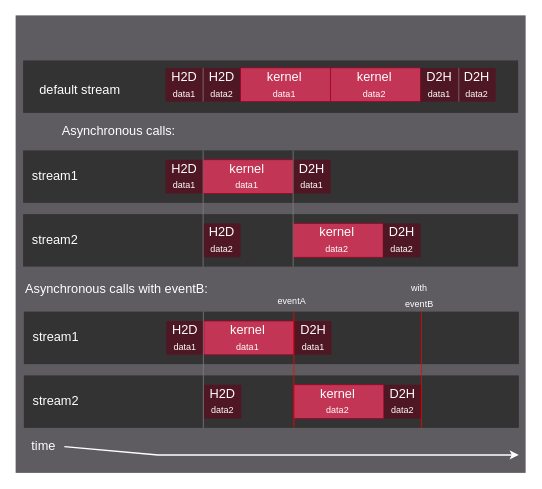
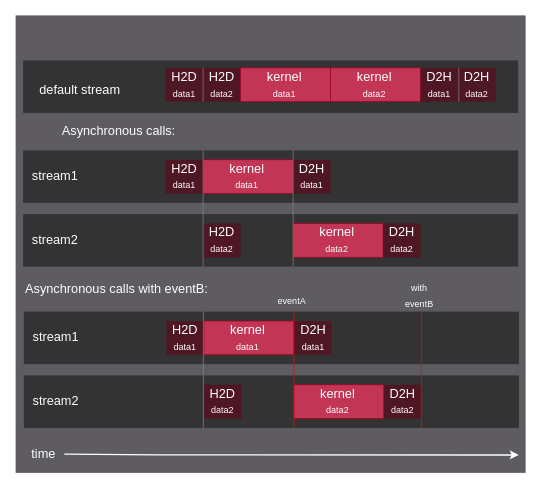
  <mxCell id="0" />
  <mxCell id="1" parent="0" />
  <mxCell id="2" value="" style="rounded=0;whiteSpace=wrap;html=1;fillColor=#5E5B61;fontColor=#FFFFFF;strokeColor=none;spacing=0;" parent="1" vertex="1"><mxGeometry y="20" width="680" height="610" as="geometry" x="20" /></mxCell>
- <mxCell id="3" value="&lt;font face=&quot;Helvetica&quot;&gt;time&lt;/font&gt;" style="text;html=1;strokeColor=none;fillColor=none;align=center;verticalAlign=middle;whiteSpace=wrap;rounded=0;fontSize=17;fontColor=#FFFFFF;" parent="1" vertex="1"><mxGeometry x="30" y="580" width="55" height="30" as="geometry" /></mxCell>
+ <mxCell id="3" value="&lt;font face=&quot;Helvetica&quot;&gt;time&lt;/font&gt;" style="text;html=1;strokeColor=none;fillColor=none;align=center;verticalAlign=middle;whiteSpace=wrap;rounded=0;fontSize=17;fontColor=#FFFFFF;" parent="1" vertex="1"><mxGeometry x="30" y="590" width="55" height="30" as="geometry" /></mxCell>
  <mxCell id="4" value="" style="endArrow=classic;startArrow=none;html=1;rounded=0;strokeWidth=2;startFill=0;strokeColor=#FFFFFF;exitX=1;exitY=0.5;exitDx=0;exitDy=0;" parent="1" source="3" edge="1"><mxGeometry width="50" height="50" relative="1" as="geometry"><mxPoint x="530" y="350" as="sourcePoint" /><mxPoint x="691" y="606" as="targetPoint" /><Array as="points"><mxPoint x="210" y="606" /></Array></mxGeometry></mxCell>
  <mxCell id="5" value="" style="rounded=0;whiteSpace=wrap;html=1;fillColor=#333333;fontColor=#FFFFFF;strokeColor=none;" parent="1" vertex="1"><mxGeometry x="30" y="80" width="660" height="70" as="geometry" /></mxCell>
  <mxCell id="6" value="&lt;font face=&quot;Helvetica&quot;&gt;default stream&lt;/font&gt;" style="text;html=1;strokeColor=none;fillColor=none;align=left;verticalAlign=middle;whiteSpace=wrap;rounded=0;fontSize=17;fontColor=#FFFFFF;" parent="1" vertex="1"><mxGeometry x="50" y="105" width="121" height="30" as="geometry" /></mxCell>
  <mxCell id="7" value="" style="group" parent="1" vertex="1" connectable="0"><mxGeometry x="220" y="90" width="50" height="45" as="geometry" /></mxCell>
  <mxCell id="8" value="" style="rounded=0;whiteSpace=wrap;html=1;fillColor=#4f1623;fontColor=#FFFFFF;strokeColor=none;" parent="7" vertex="1"><mxGeometry width="50.0" height="45" as="geometry" /></mxCell>
  <mxCell id="9" value="&lt;div&gt;H2D&lt;br&gt;&lt;font style=&quot;font-size: 12px;&quot;&gt;data1&lt;/font&gt;&lt;/div&gt;" style="text;html=1;strokeColor=none;fillColor=none;align=center;verticalAlign=middle;whiteSpace=wrap;rounded=0;fontSize=17;fontColor=#FFFFFF;" parent="7" vertex="1"><mxGeometry x="0.896" y="8.75" width="48.211" height="27.5" as="geometry" /></mxCell>
  <mxCell id="10" value="" style="group" parent="1" vertex="1" connectable="0"><mxGeometry x="270" y="90" width="50" height="45" as="geometry" /></mxCell>
  <mxCell id="11" value="" style="rounded=0;whiteSpace=wrap;html=1;fillColor=#4f1623;fontColor=#FFFFFF;strokeColor=none;" parent="10" vertex="1"><mxGeometry width="50.0" height="45" as="geometry" /></mxCell>
  <mxCell id="12" value="&lt;div&gt;H2D&lt;br&gt;&lt;font style=&quot;font-size: 12px;&quot;&gt;data2&lt;/font&gt;&lt;/div&gt;" style="text;html=1;strokeColor=none;fillColor=none;align=center;verticalAlign=middle;whiteSpace=wrap;rounded=0;fontSize=17;fontColor=#FFFFFF;" parent="10" vertex="1"><mxGeometry x="0.896" y="8.75" width="48.211" height="27.5" as="geometry" /></mxCell>
  <mxCell id="13" value="" style="endArrow=none;html=1;rounded=0;fillColor=#eeeeee;strokeColor=#808080;entryX=0;entryY=1;entryDx=0;entryDy=0;exitX=0;exitY=0;exitDx=0;exitDy=0;" parent="10" source="11" target="11" edge="1"><mxGeometry width="50" height="50" relative="1" as="geometry"><mxPoint x="-0.69" y="260" as="sourcePoint" /><mxPoint x="-0.69" y="105" as="targetPoint" /></mxGeometry></mxCell>
  <mxCell id="14" value="" style="group" parent="1" vertex="1" connectable="0"><mxGeometry x="320" y="90" width="120" height="45" as="geometry" /></mxCell>
  <mxCell id="15" value="" style="rounded=0;whiteSpace=wrap;html=1;fillColor=#C23555;fontColor=#FFFFFF;strokeColor=#A20025;" parent="14" vertex="1"><mxGeometry width="120.0" height="45" as="geometry" /></mxCell>
  <mxCell id="16" value="&lt;div&gt;kernel&lt;br&gt;&lt;font style=&quot;font-size: 12px;&quot;&gt;data1&lt;/font&gt;&lt;/div&gt;" style="text;html=1;strokeColor=none;fillColor=none;align=center;verticalAlign=middle;whiteSpace=wrap;rounded=0;fontSize=17;fontColor=#FFFFFF;" parent="14" vertex="1"><mxGeometry x="4.485" y="7.5" width="109.146" height="30.0" as="geometry" /></mxCell>
  <mxCell id="17" value="" style="group" parent="1" vertex="1" connectable="0"><mxGeometry x="440" y="90" width="120" height="45" as="geometry" /></mxCell>
  <mxCell id="18" value="" style="rounded=0;whiteSpace=wrap;html=1;fillColor=#C23555;fontColor=#FFFFFF;strokeColor=#A20025;" parent="17" vertex="1"><mxGeometry width="120.0" height="45" as="geometry" /></mxCell>
  <mxCell id="19" value="&lt;div&gt;kernel&lt;br&gt;&lt;font style=&quot;font-size: 12px;&quot;&gt;data2&lt;/font&gt;&lt;/div&gt;" style="text;html=1;strokeColor=none;fillColor=none;align=center;verticalAlign=middle;whiteSpace=wrap;rounded=0;fontSize=17;fontColor=#FFFFFF;" parent="17" vertex="1"><mxGeometry x="4.485" y="7.5" width="109.146" height="30.0" as="geometry" /></mxCell>
  <mxCell id="20" value="" style="group" parent="1" vertex="1" connectable="0"><mxGeometry x="560" y="90" width="50" height="45" as="geometry" /></mxCell>
  <mxCell id="21" value="" style="rounded=0;whiteSpace=wrap;html=1;fillColor=#4f1623;fontColor=#FFFFFF;strokeColor=none;" parent="20" vertex="1"><mxGeometry width="50.0" height="45" as="geometry" /></mxCell>
  <mxCell id="22" value="&lt;div&gt;D2H&lt;br&gt;&lt;font style=&quot;font-size: 12px;&quot;&gt;data1&lt;/font&gt;&lt;/div&gt;" style="text;html=1;strokeColor=none;fillColor=none;align=center;verticalAlign=middle;whiteSpace=wrap;rounded=0;fontSize=17;fontColor=#FFFFFF;" parent="20" vertex="1"><mxGeometry x="0.896" y="8.75" width="48.211" height="27.5" as="geometry" /></mxCell>
  <mxCell id="23" value="" style="group" parent="1" vertex="1" connectable="0"><mxGeometry x="610" y="90" width="50" height="45" as="geometry" /></mxCell>
  <mxCell id="24" value="" style="rounded=0;whiteSpace=wrap;html=1;fillColor=#4f1623;fontColor=#FFFFFF;strokeColor=none;" parent="23" vertex="1"><mxGeometry width="50.0" height="45" as="geometry" /></mxCell>
  <mxCell id="25" value="&lt;div&gt;D2H&lt;br&gt;&lt;font style=&quot;font-size: 12px;&quot;&gt;data2&lt;/font&gt;&lt;/div&gt;" style="text;html=1;strokeColor=none;fillColor=none;align=center;verticalAlign=middle;whiteSpace=wrap;rounded=0;fontSize=17;fontColor=#FFFFFF;" parent="23" vertex="1"><mxGeometry x="0.896" y="8.75" width="48.211" height="27.5" as="geometry" /></mxCell>
  <mxCell id="26" value="" style="endArrow=none;html=1;rounded=0;fillColor=#eeeeee;strokeColor=#808080;entryX=0;entryY=1;entryDx=0;entryDy=0;exitX=0;exitY=0;exitDx=0;exitDy=0;" parent="23" edge="1"><mxGeometry width="50" height="50" relative="1" as="geometry"><mxPoint x="0.9" as="sourcePoint" /><mxPoint x="0.9" y="45" as="targetPoint" /></mxGeometry></mxCell>
  <mxCell id="27" value="" style="rounded=0;whiteSpace=wrap;html=1;fillColor=#333333;fontColor=#FFFFFF;strokeColor=none;" parent="1" vertex="1"><mxGeometry x="30" y="285" width="660" height="70" as="geometry" /></mxCell>
  <mxCell id="28" value="" style="group" parent="1" vertex="1" connectable="0"><mxGeometry x="270" y="297.5" width="50" height="45" as="geometry" /></mxCell>
  <mxCell id="29" value="" style="rounded=0;whiteSpace=wrap;html=1;fillColor=#4f1623;fontColor=#FFFFFF;strokeColor=none;" parent="28" vertex="1"><mxGeometry width="50.0" height="45" as="geometry" /></mxCell>
  <mxCell id="30" value="&lt;div&gt;H2D&lt;br&gt;&lt;font style=&quot;font-size: 12px;&quot;&gt;data2&lt;/font&gt;&lt;/div&gt;" style="text;html=1;strokeColor=none;fillColor=none;align=center;verticalAlign=middle;whiteSpace=wrap;rounded=0;fontSize=17;fontColor=#FFFFFF;" parent="28" vertex="1"><mxGeometry x="0.896" y="8.75" width="48.211" height="27.5" as="geometry" /></mxCell>
  <mxCell id="31" value="" style="group" parent="1" vertex="1" connectable="0"><mxGeometry x="390" y="297.5" width="120" height="45" as="geometry" /></mxCell>
  <mxCell id="32" value="" style="rounded=0;whiteSpace=wrap;html=1;fillColor=#C23555;fontColor=#FFFFFF;strokeColor=#A20025;" parent="31" vertex="1"><mxGeometry width="120.0" height="45" as="geometry" /></mxCell>
  <mxCell id="33" value="&lt;div&gt;kernel&lt;br&gt;&lt;font style=&quot;font-size: 12px;&quot;&gt;data2&lt;/font&gt;&lt;/div&gt;" style="text;html=1;strokeColor=none;fillColor=none;align=center;verticalAlign=middle;whiteSpace=wrap;rounded=0;fontSize=17;fontColor=#FFFFFF;" parent="31" vertex="1"><mxGeometry x="4.485" y="7.5" width="109.146" height="30.0" as="geometry" /></mxCell>
  <mxCell id="34" value="&lt;font face=&quot;Helvetica&quot;&gt;stream2&lt;/font&gt;" style="text;html=1;strokeColor=none;fillColor=none;align=left;verticalAlign=middle;whiteSpace=wrap;rounded=0;fontSize=17;fontColor=#FFFFFF;" parent="1" vertex="1"><mxGeometry x="40" y="305" width="120" height="30" as="geometry" /></mxCell>
  <mxCell id="35" value="" style="group" parent="1" vertex="1" connectable="0"><mxGeometry x="510" y="297.5" width="50" height="45" as="geometry" /></mxCell>
  <mxCell id="36" value="" style="rounded=0;whiteSpace=wrap;html=1;fillColor=#4f1623;fontColor=#FFFFFF;strokeColor=none;" parent="35" vertex="1"><mxGeometry width="50.0" height="45" as="geometry" /></mxCell>
  <mxCell id="37" value="&lt;div&gt;D2H&lt;br&gt;&lt;font style=&quot;font-size: 12px;&quot;&gt;data2&lt;/font&gt;&lt;/div&gt;" style="text;html=1;strokeColor=none;fillColor=none;align=center;verticalAlign=middle;whiteSpace=wrap;rounded=0;fontSize=17;fontColor=#FFFFFF;" parent="35" vertex="1"><mxGeometry x="0.896" y="8.75" width="48.211" height="27.5" as="geometry" /></mxCell>
  <mxCell id="38" value="" style="rounded=0;whiteSpace=wrap;html=1;fillColor=#333333;fontColor=#FFFFFF;strokeColor=none;" parent="1" vertex="1"><mxGeometry x="30" y="200" width="660" height="70" as="geometry" /></mxCell>
  <mxCell id="39" value="" style="group" parent="1" vertex="1" connectable="0"><mxGeometry x="220" y="212.5" width="50" height="45" as="geometry" /></mxCell>
  <mxCell id="40" value="" style="rounded=0;whiteSpace=wrap;html=1;fillColor=#4f1623;fontColor=#FFFFFF;strokeColor=none;" parent="39" vertex="1"><mxGeometry width="50.0" height="45" as="geometry" /></mxCell>
  <mxCell id="41" value="&lt;div&gt;H2D&lt;br&gt;&lt;font style=&quot;font-size: 12px;&quot;&gt;data1&lt;/font&gt;&lt;/div&gt;" style="text;html=1;strokeColor=none;fillColor=none;align=center;verticalAlign=middle;whiteSpace=wrap;rounded=0;fontSize=17;fontColor=#FFFFFF;" parent="39" vertex="1"><mxGeometry x="0.896" y="8.75" width="48.211" height="27.5" as="geometry" /></mxCell>
  <mxCell id="42" value="" style="group" parent="1" vertex="1" connectable="0"><mxGeometry x="270" y="212.5" width="120" height="45" as="geometry" /></mxCell>
  <mxCell id="43" value="" style="rounded=0;whiteSpace=wrap;html=1;fillColor=#C23555;fontColor=#FFFFFF;strokeColor=#A20025;" parent="42" vertex="1"><mxGeometry width="120.0" height="45" as="geometry" /></mxCell>
  <mxCell id="44" value="&lt;div&gt;kernel&lt;br&gt;&lt;font style=&quot;font-size: 12px;&quot;&gt;data1&lt;/font&gt;&lt;/div&gt;" style="text;html=1;strokeColor=none;fillColor=none;align=center;verticalAlign=middle;whiteSpace=wrap;rounded=0;fontSize=17;fontColor=#FFFFFF;" parent="42" vertex="1"><mxGeometry x="4.485" y="7.5" width="109.146" height="30.0" as="geometry" /></mxCell>
  <mxCell id="45" value="&lt;font face=&quot;Helvetica&quot;&gt;stream1&lt;/font&gt;" style="text;html=1;strokeColor=none;fillColor=none;align=left;verticalAlign=middle;whiteSpace=wrap;rounded=0;fontSize=17;fontColor=#FFFFFF;" parent="1" vertex="1"><mxGeometry x="40" y="220" width="120" height="30" as="geometry" /></mxCell>
  <mxCell id="46" value="" style="group" parent="1" vertex="1" connectable="0"><mxGeometry x="390" y="212.5" width="50" height="45" as="geometry" /></mxCell>
  <mxCell id="47" value="" style="rounded=0;whiteSpace=wrap;html=1;fillColor=#4f1623;fontColor=#FFFFFF;strokeColor=none;" parent="46" vertex="1"><mxGeometry width="50.0" height="45" as="geometry" /></mxCell>
  <mxCell id="48" value="&lt;div&gt;D2H&lt;br&gt;&lt;font style=&quot;font-size: 12px;&quot;&gt;data1&lt;/font&gt;&lt;/div&gt;" style="text;html=1;strokeColor=none;fillColor=none;align=center;verticalAlign=middle;whiteSpace=wrap;rounded=0;fontSize=17;fontColor=#FFFFFF;" parent="46" vertex="1"><mxGeometry x="0.896" y="8.75" width="48.211" height="27.5" as="geometry" /></mxCell>
  <mxCell id="49" value="" style="endArrow=none;html=1;rounded=0;fillColor=#eeeeee;strokeColor=#808080;entryX=0;entryY=0;entryDx=0;entryDy=0;exitX=0;exitY=1;exitDx=0;exitDy=0;" parent="1" edge="1"><mxGeometry width="50" height="50" relative="1" as="geometry"><mxPoint x="270" y="355" as="sourcePoint" /><mxPoint x="270" y="200" as="targetPoint" /></mxGeometry></mxCell>
  <mxCell id="50" value="" style="endArrow=none;html=1;rounded=0;fillColor=#eeeeee;strokeColor=#808080;entryX=0;entryY=0;entryDx=0;entryDy=0;exitX=0;exitY=1;exitDx=0;exitDy=0;" parent="1" edge="1"><mxGeometry width="50" height="50" relative="1" as="geometry"><mxPoint x="390" y="355" as="sourcePoint" /><mxPoint x="390" y="200" as="targetPoint" /></mxGeometry></mxCell>
  <mxCell id="51" value="&lt;font face=&quot;Helvetica&quot;&gt;Asynchronous calls:&lt;/font&gt;" style="text;html=1;strokeColor=none;fillColor=none;align=left;verticalAlign=middle;whiteSpace=wrap;rounded=0;fontSize=17;fontColor=#FFFFFF;" parent="1" vertex="1"><mxGeometry x="80" y="160" width="170" height="30" as="geometry" /></mxCell>
  <mxCell id="52" value="&lt;font face=&quot;Helvetica&quot;&gt;Asynchronous calls with eventB:&lt;br&gt;&lt;/font&gt;" style="text;html=1;strokeColor=none;fillColor=none;align=left;verticalAlign=middle;whiteSpace=wrap;rounded=0;fontSize=17;fontColor=#FFFFFF;" parent="1" vertex="1"><mxGeometry x="31" y="370" width="300" height="30" as="geometry" /></mxCell>
  <mxCell id="53" value="" style="rounded=0;whiteSpace=wrap;html=1;fillColor=#333333;fontColor=#FFFFFF;strokeColor=none;" parent="1" vertex="1"><mxGeometry x="31" y="500" width="660" height="70" as="geometry" /></mxCell>
  <mxCell id="54" value="" style="group" parent="1" vertex="1" connectable="0"><mxGeometry x="271" y="512.5" width="50" height="45" as="geometry" /></mxCell>
  <mxCell id="55" value="" style="rounded=0;whiteSpace=wrap;html=1;fillColor=#4f1623;fontColor=#FFFFFF;strokeColor=none;" parent="54" vertex="1"><mxGeometry width="50.0" height="45" as="geometry" /></mxCell>
  <mxCell id="56" value="&lt;div&gt;H2D&lt;br&gt;&lt;font style=&quot;font-size: 12px;&quot;&gt;data2&lt;/font&gt;&lt;/div&gt;" style="text;html=1;strokeColor=none;fillColor=none;align=center;verticalAlign=middle;whiteSpace=wrap;rounded=0;fontSize=17;fontColor=#FFFFFF;" parent="54" vertex="1"><mxGeometry x="0.896" y="8.75" width="48.211" height="27.5" as="geometry" /></mxCell>
  <mxCell id="57" value="" style="group" parent="1" vertex="1" connectable="0"><mxGeometry x="391" y="512.5" width="120" height="45" as="geometry" /></mxCell>
  <mxCell id="58" value="" style="rounded=0;whiteSpace=wrap;html=1;fillColor=#C23555;fontColor=#FFFFFF;strokeColor=#A20025;" parent="57" vertex="1"><mxGeometry width="120.0" height="45" as="geometry" /></mxCell>
  <mxCell id="59" value="&lt;div&gt;kernel&lt;br&gt;&lt;font style=&quot;font-size: 12px;&quot;&gt;data2&lt;/font&gt;&lt;/div&gt;" style="text;html=1;strokeColor=none;fillColor=none;align=center;verticalAlign=middle;whiteSpace=wrap;rounded=0;fontSize=17;fontColor=#FFFFFF;" parent="57" vertex="1"><mxGeometry x="4.485" y="7.5" width="109.146" height="30.0" as="geometry" /></mxCell>
  <mxCell id="60" value="&lt;font face=&quot;Helvetica&quot;&gt;stream2&lt;/font&gt;" style="text;html=1;strokeColor=none;fillColor=none;align=left;verticalAlign=middle;whiteSpace=wrap;rounded=0;fontSize=17;fontColor=#FFFFFF;" parent="1" vertex="1"><mxGeometry x="41" y="520" width="120" height="30" as="geometry" /></mxCell>
  <mxCell id="61" value="" style="rounded=0;whiteSpace=wrap;html=1;fillColor=#333333;fontColor=#FFFFFF;strokeColor=none;" parent="1" vertex="1"><mxGeometry x="31" y="415" width="660" height="70" as="geometry" /></mxCell>
  <mxCell id="62" value="" style="group" parent="1" vertex="1" connectable="0"><mxGeometry x="221" y="427.5" width="50" height="45" as="geometry" /></mxCell>
  <mxCell id="63" value="" style="rounded=0;whiteSpace=wrap;html=1;fillColor=#4f1623;fontColor=#FFFFFF;strokeColor=none;" parent="62" vertex="1"><mxGeometry width="50.0" height="45" as="geometry" /></mxCell>
  <mxCell id="64" value="&lt;div&gt;H2D&lt;br&gt;&lt;font style=&quot;font-size: 12px;&quot;&gt;data1&lt;/font&gt;&lt;/div&gt;" style="text;html=1;strokeColor=none;fillColor=none;align=center;verticalAlign=middle;whiteSpace=wrap;rounded=0;fontSize=17;fontColor=#FFFFFF;" parent="62" vertex="1"><mxGeometry x="0.896" y="8.75" width="48.211" height="27.5" as="geometry" /></mxCell>
  <mxCell id="65" value="" style="group" parent="1" vertex="1" connectable="0"><mxGeometry x="271" y="427.5" width="120" height="45" as="geometry" /></mxCell>
  <mxCell id="66" value="" style="rounded=0;whiteSpace=wrap;html=1;fillColor=#C23555;fontColor=#FFFFFF;strokeColor=#A20025;" parent="65" vertex="1"><mxGeometry width="120.0" height="45" as="geometry" /></mxCell>
  <mxCell id="67" value="&lt;div&gt;kernel&lt;br&gt;&lt;font style=&quot;font-size: 12px;&quot;&gt;data1&lt;/font&gt;&lt;/div&gt;" style="text;html=1;strokeColor=none;fillColor=none;align=center;verticalAlign=middle;whiteSpace=wrap;rounded=0;fontSize=17;fontColor=#FFFFFF;" parent="65" vertex="1"><mxGeometry x="4.485" y="7.5" width="109.146" height="30.0" as="geometry" /></mxCell>
  <mxCell id="68" value="&lt;font face=&quot;Helvetica&quot;&gt;stream1&lt;/font&gt;" style="text;html=1;strokeColor=none;fillColor=none;align=left;verticalAlign=middle;whiteSpace=wrap;rounded=0;fontSize=17;fontColor=#FFFFFF;" parent="1" vertex="1"><mxGeometry x="41" y="435" width="120" height="30" as="geometry" /></mxCell>
  <mxCell id="69" value="" style="group" parent="1" vertex="1" connectable="0"><mxGeometry x="511" y="512.5" width="50" height="45" as="geometry" /></mxCell>
  <mxCell id="70" value="" style="rounded=0;whiteSpace=wrap;html=1;fillColor=#4f1623;fontColor=#FFFFFF;strokeColor=none;" parent="69" vertex="1"><mxGeometry width="50.0" height="45" as="geometry" /></mxCell>
  <mxCell id="71" value="&lt;div&gt;D2H&lt;br&gt;&lt;font style=&quot;font-size: 12px;&quot;&gt;data2&lt;/font&gt;&lt;/div&gt;" style="text;html=1;strokeColor=none;fillColor=none;align=center;verticalAlign=middle;whiteSpace=wrap;rounded=0;fontSize=17;fontColor=#FFFFFF;" parent="69" vertex="1"><mxGeometry x="0.896" y="8.75" width="48.211" height="27.5" as="geometry" /></mxCell>
  <mxCell id="72" value="" style="endArrow=none;html=1;rounded=0;fillColor=#eeeeee;strokeColor=#808080;entryX=0;entryY=0;entryDx=0;entryDy=0;exitX=0;exitY=1;exitDx=0;exitDy=0;" parent="1" edge="1"><mxGeometry width="50" height="50" relative="1" as="geometry"><mxPoint x="270.31" y="570" as="sourcePoint" /><mxPoint x="270.31" y="415" as="targetPoint" /></mxGeometry></mxCell>
  <mxCell id="73" value="&lt;font style=&quot;font-size: 12px;&quot; face=&quot;Helvetica&quot;&gt;eventA&lt;/font&gt;" style="text;html=1;strokeColor=none;fillColor=none;align=center;verticalAlign=middle;whiteSpace=wrap;rounded=0;fontSize=17;fontColor=#FFFFFF;" parent="1" vertex="1"><mxGeometry x="361" y="385" width="55" height="30" as="geometry" /></mxCell>
  <mxCell id="74" value="" style="group" parent="1" vertex="1" connectable="0"><mxGeometry x="392" y="427.5" width="50" height="45" as="geometry" /></mxCell>
  <mxCell id="75" value="" style="rounded=0;whiteSpace=wrap;html=1;fillColor=#4f1623;fontColor=#FFFFFF;strokeColor=none;" parent="74" vertex="1"><mxGeometry x="-1" width="50.0" height="45" as="geometry" /></mxCell>
  <mxCell id="76" value="&lt;div&gt;D2H&lt;br&gt;&lt;font style=&quot;font-size: 12px;&quot;&gt;data1&lt;/font&gt;&lt;/div&gt;" style="text;html=1;strokeColor=none;fillColor=none;align=center;verticalAlign=middle;whiteSpace=wrap;rounded=0;fontSize=17;fontColor=#FFFFFF;" parent="74" vertex="1"><mxGeometry x="0.896" y="8.75" width="48.211" height="27.5" as="geometry" /></mxCell>
  <mxCell id="77" value="" style="endArrow=none;html=1;rounded=0;fillColor=#eeeeee;strokeColor=#FF0000;entryX=1;entryY=0;entryDx=0;entryDy=0;exitX=1;exitY=1;exitDx=0;exitDy=0;" parent="1" edge="1"><mxGeometry width="50" height="50" relative="1" as="geometry"><mxPoint x="391" y="570" as="sourcePoint" /><mxPoint x="391" y="415" as="targetPoint" /></mxGeometry></mxCell>
  <mxCell id="78" value="" style="endArrow=none;html=1;rounded=0;fillColor=#eeeeee;strokeColor=#FF0000;entryX=1;entryY=0;entryDx=0;entryDy=0;exitX=1;exitY=1;exitDx=0;exitDy=0;" parent="1" edge="1"><mxGeometry width="50" height="50" relative="1" as="geometry"><mxPoint x="561" y="570" as="sourcePoint" /><mxPoint x="561" y="415" as="targetPoint" /></mxGeometry></mxCell>
  <mxCell id="79" value="&lt;font style=&quot;font-size: 12px;&quot; face=&quot;Helvetica&quot;&gt;with&lt;br&gt;eventB&lt;br&gt;&lt;/font&gt;" style="text;html=1;strokeColor=none;fillColor=none;align=center;verticalAlign=middle;whiteSpace=wrap;rounded=0;fontSize=17;fontColor=#FFFFFF;" parent="1" vertex="1"><mxGeometry x="531" y="370" width="55" height="45" as="geometry" /></mxCell>
